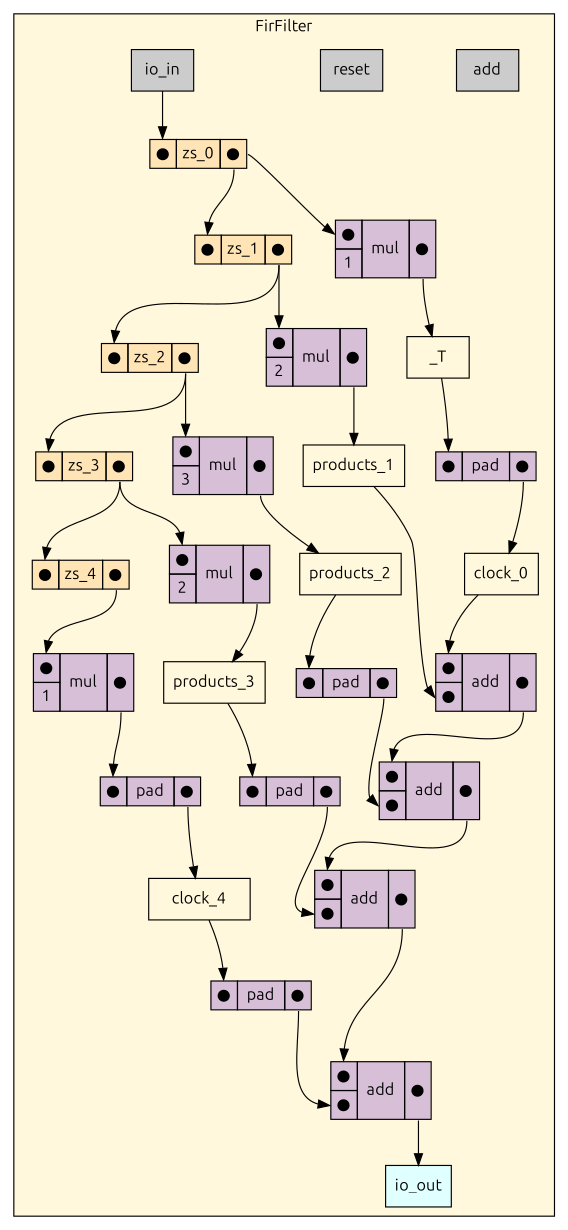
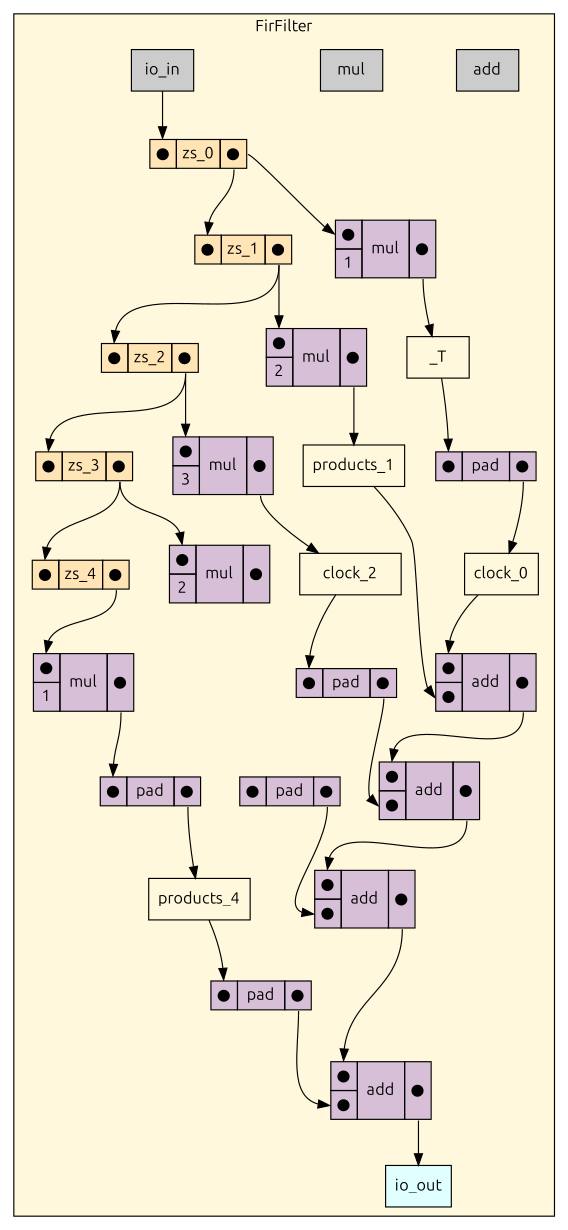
  digraph {
    fontname=Ubuntu
    rankdir=TB
    node [fontname=Ubuntu shape=plaintext]
    edge [fontname=Ubuntu headport=in1 tailport=out]
    n1 [fillcolor="#CCCCCC" label=add rank=0 shape=rectangle style=filled]
-   n2 [fillcolor="#CCCCCC" label=reset rank=0 shape=rectangle style=filled]
+   n2 [fillcolor="#CCCCCC" label=mul rank=0 shape=rectangle style=filled]
    n3 [fillcolor="#CCCCCC" label=io_in rank=0 shape=rectangle style=filled]
    n4 [label=< <TABLE BORDER="0" CELLBORDER="1" CELLSPACING="0" CELLPADDING="4" BGCOLOR="#FFE4B5">   <TR>     <TD PORT="in">&#x25cf;</TD>     <TD>zs_0</TD>     <TD PORT="out">&#x25cf;</TD>   </TR> </TABLE>>]
    n5 [fillcolor="#E0FFFF" label=io_out rank=1000 shape=rectangle style=filled]
    n6 [label=< <TABLE BORDER="0" CELLBORDER="1" CELLSPACING="0" CELLPADDING="4" BGCOLOR="#FFE4B5">   <TR>     <TD PORT="in">&#x25cf;</TD>     <TD>zs_1</TD>     <TD PORT="out">&#x25cf;</TD>   </TR> </TABLE>>]
    n7 [label=< <TABLE BORDER="0" CELLBORDER="1" CELLSPACING="0" CELLPADDING="4" BGCOLOR="#D8BFD8">   <TR>     <TD PORT="in1">&#x25cf;</TD>     <TD ROWSPAN="2" > mul </TD>     <TD ROWSPAN="2" PORT="out">&#x25cf;</TD>   </TR>   <TR>     <TD PORT="in2">1</TD>   </TR> </TABLE>>]
    n8 [label=< <TABLE BORDER="0" CELLBORDER="1" CELLSPACING="0" CELLPADDING="4" BGCOLOR="#FFE4B5">   <TR>     <TD PORT="in">&#x25cf;</TD>     <TD>zs_2</TD>     <TD PORT="out">&#x25cf;</TD>   </TR> </TABLE>>]
    n9 [label=< <TABLE BORDER="0" CELLBORDER="1" CELLSPACING="0" CELLPADDING="4" BGCOLOR="#D8BFD8">   <TR>     <TD PORT="in1">&#x25cf;</TD>     <TD ROWSPAN="2" > mul </TD>     <TD ROWSPAN="2" PORT="out">&#x25cf;</TD>   </TR>   <TR>     <TD PORT="in2">2</TD>   </TR> </TABLE>>]
    n10 [label=< <TABLE BORDER="0" CELLBORDER="1" CELLSPACING="0" CELLPADDING="4" BGCOLOR="#FFE4B5">   <TR>     <TD PORT="in">&#x25cf;</TD>     <TD>zs_3</TD>     <TD PORT="out">&#x25cf;</TD>   </TR> </TABLE>>]
    n11 [label=< <TABLE BORDER="0" CELLBORDER="1" CELLSPACING="0" CELLPADDING="4" BGCOLOR="#D8BFD8">   <TR>     <TD PORT="in1">&#x25cf;</TD>     <TD ROWSPAN="2" > mul </TD>     <TD ROWSPAN="2" PORT="out">&#x25cf;</TD>   </TR>   <TR>     <TD PORT="in2">3</TD>   </TR> </TABLE>>]
    n12 [label=< <TABLE BORDER="0" CELLBORDER="1" CELLSPACING="0" CELLPADDING="4" BGCOLOR="#FFE4B5">   <TR>     <TD PORT="in">&#x25cf;</TD>     <TD>zs_4</TD>     <TD PORT="out">&#x25cf;</TD>   </TR> </TABLE>>]
    n13 [label=< <TABLE BORDER="0" CELLBORDER="1" CELLSPACING="0" CELLPADDING="4" BGCOLOR="#D8BFD8">   <TR>     <TD PORT="in1">&#x25cf;</TD>     <TD ROWSPAN="2" > mul </TD>     <TD ROWSPAN="2" PORT="out">&#x25cf;</TD>   </TR>   <TR>     <TD PORT="in2">2</TD>   </TR> </TABLE>>]
    n14 [label=< <TABLE BORDER="0" CELLBORDER="1" CELLSPACING="0" CELLPADDING="4" BGCOLOR="#D8BFD8">   <TR>     <TD PORT="in1">&#x25cf;</TD>     <TD ROWSPAN="2" > mul </TD>     <TD ROWSPAN="2" PORT="out">&#x25cf;</TD>   </TR>   <TR>     <TD PORT="in2">1</TD>   </TR> </TABLE>>]
    n15 [label=_T shape=rectangle]
    n16 [label=< <TABLE BORDER="0" CELLBORDER="1" CELLSPACING="0" CELLPADDING="4" BGCOLOR="#D8BFD8">   <TR>     <TD PORT="in1">&#x25cf;</TD>     <TD > pad </TD>     <TD PORT="out">&#x25cf;</TD>   </TR> </TABLE>>]
    n17 [label=products_1 shape=rectangle]
    n18 [label=< <TABLE BORDER="0" CELLBORDER="1" CELLSPACING="0" CELLPADDING="4" BGCOLOR="#D8BFD8">   <TR>     <TD PORT="in1">&#x25cf;</TD>     <TD ROWSPAN="2" > add </TD>     <TD ROWSPAN="2" PORT="out">&#x25cf;</TD>   </TR>   <TR>     <TD PORT="in2">&#x25cf;</TD>   </TR> </TABLE>>]
-   n19 [label=products_2 shape=rectangle]
+   n19 [label=clock_2 shape=rectangle]
    n20 [label=< <TABLE BORDER="0" CELLBORDER="1" CELLSPACING="0" CELLPADDING="4" BGCOLOR="#D8BFD8">   <TR>     <TD PORT="in1">&#x25cf;</TD>     <TD > pad </TD>     <TD PORT="out">&#x25cf;</TD>   </TR> </TABLE>>]
-   n21 [label=products_3 shape=rectangle]
    n22 [label=< <TABLE BORDER="0" CELLBORDER="1" CELLSPACING="0" CELLPADDING="4" BGCOLOR="#D8BFD8">   <TR>     <TD PORT="in1">&#x25cf;</TD>     <TD > pad </TD>     <TD PORT="out">&#x25cf;</TD>   </TR> </TABLE>>]
    n23 [label=clock_0 shape=rectangle]
-   n24 [label=clock_4 shape=rectangle]
+   n24 [label=products_4 shape=rectangle]
    n25 [label=< <TABLE BORDER="0" CELLBORDER="1" CELLSPACING="0" CELLPADDING="4" BGCOLOR="#D8BFD8">   <TR>     <TD PORT="in1">&#x25cf;</TD>     <TD > pad </TD>     <TD PORT="out">&#x25cf;</TD>   </TR> </TABLE>>]
    n26 [label=< <TABLE BORDER="0" CELLBORDER="1" CELLSPACING="0" CELLPADDING="4" BGCOLOR="#D8BFD8">   <TR>     <TD PORT="in1">&#x25cf;</TD>     <TD > pad </TD>     <TD PORT="out">&#x25cf;</TD>   </TR> </TABLE>>]
    n27 [label=< <TABLE BORDER="0" CELLBORDER="1" CELLSPACING="0" CELLPADDING="4" BGCOLOR="#D8BFD8">   <TR>     <TD PORT="in1">&#x25cf;</TD>     <TD ROWSPAN="2" > add </TD>     <TD ROWSPAN="2" PORT="out">&#x25cf;</TD>   </TR>   <TR>     <TD PORT="in2">&#x25cf;</TD>   </TR> </TABLE>>]
    n28 [label=< <TABLE BORDER="0" CELLBORDER="1" CELLSPACING="0" CELLPADDING="4" BGCOLOR="#D8BFD8">   <TR>     <TD PORT="in1">&#x25cf;</TD>     <TD ROWSPAN="2" > add </TD>     <TD ROWSPAN="2" PORT="out">&#x25cf;</TD>   </TR>   <TR>     <TD PORT="in2">&#x25cf;</TD>   </TR> </TABLE>>]
    n29 [label=< <TABLE BORDER="0" CELLBORDER="1" CELLSPACING="0" CELLPADDING="4" BGCOLOR="#D8BFD8">   <TR>     <TD PORT="in1">&#x25cf;</TD>     <TD ROWSPAN="2" > add </TD>     <TD ROWSPAN="2" PORT="out">&#x25cf;</TD>   </TR>   <TR>     <TD PORT="in2">&#x25cf;</TD>   </TR> </TABLE>>]
    subgraph cluster_1 {
      bgcolor="#FFF8DC"
      label=FirFilter
      n1
      n2
      n3
      n4
      n5
      n6
      n7
      n8
      n9
      n10
      n11
      n12
      n13
      n14
      n15
      n16
      n17
      n18
      n19
      n20
-     n21
      n22
      n23
      n24
      n25
      n26
      n27
      n28
      n29
    }
    n3 -> n4 [headport=in]
    n4 -> n6 [headport=in]
    n4 -> n7
    n6 -> n8 [headport=in]
    n6 -> n9
    n7 -> n15
    n8 -> n10 [headport=in]
    n8 -> n11
    n9 -> n17
    n10 -> n12 [headport=in]
    n10 -> n13
    n11 -> n19
    n12 -> n14
-   n13 -> n21
    n14 -> n26
    n15 -> n16
    n16 -> n23
    n17 -> n18 [headport=in2]
    n18 -> n29
    n19 -> n20
    n20 -> n29 [headport=in2]
-   n21 -> n22
    n22 -> n28 [headport=in2]
    n23 -> n18
    n24 -> n25
    n25 -> n27 [headport=in2]
    n26 -> n24
    n27 -> n5
    n28 -> n27
    n29 -> n28
  }
